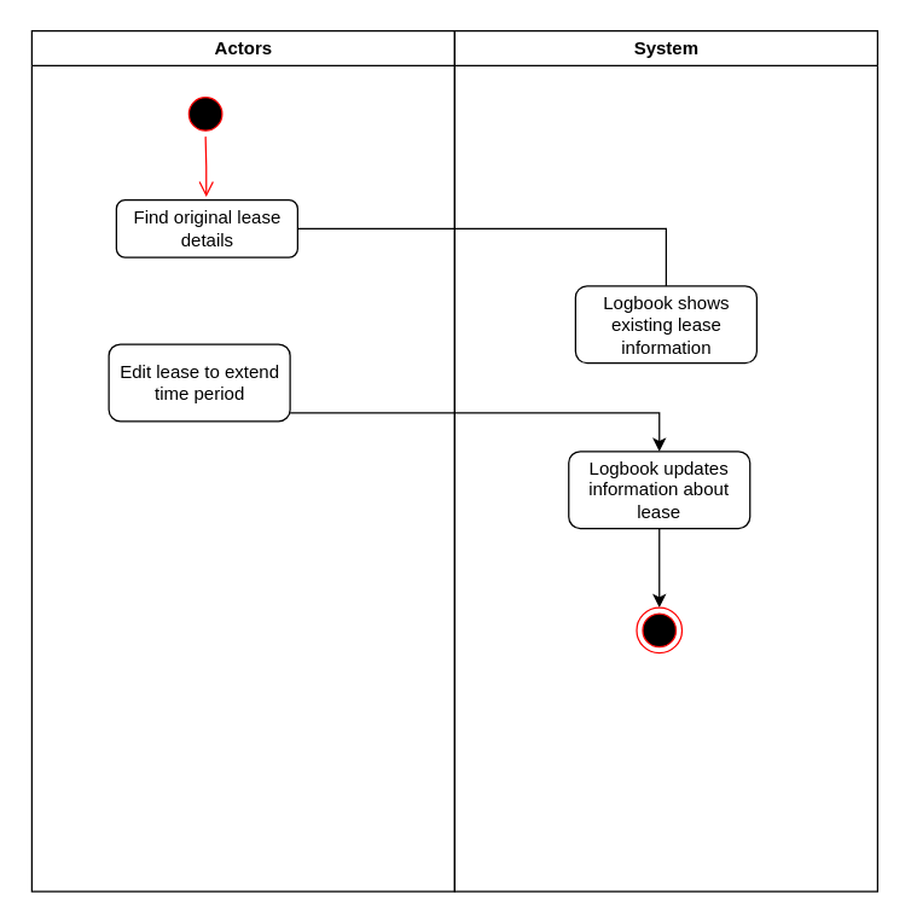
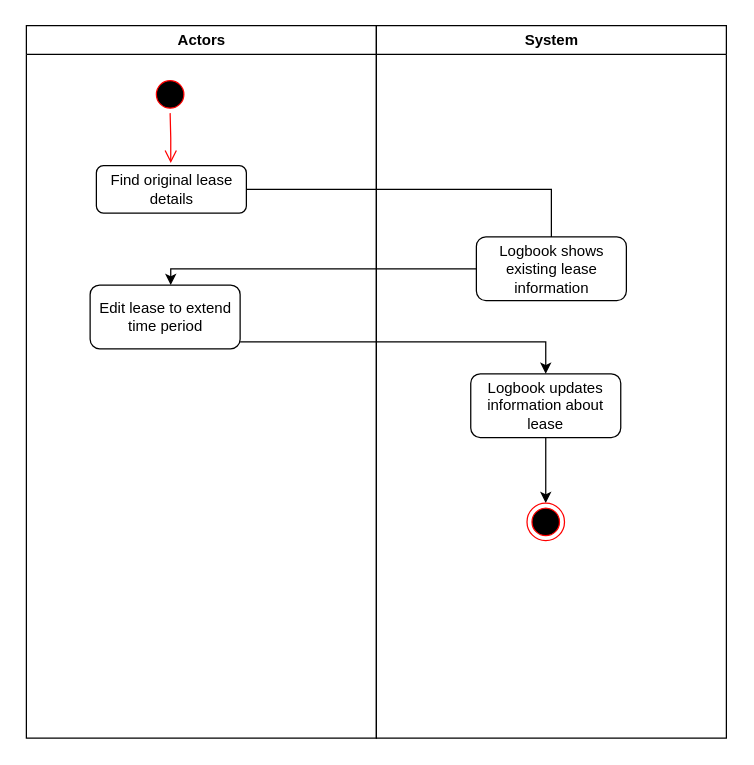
  <mxCell id="0" />
  <mxCell id="1" parent="0" />
  <mxCell id="2" value="Actors" style="swimlane;whiteSpace=wrap" parent="1" vertex="1"><mxGeometry x="20.5" y="20" width="280" height="570" as="geometry" /></mxCell>
  <mxCell id="3" value="" style="ellipse;shape=startState;fillColor=#000000;strokeColor=#ff0000;" parent="2" vertex="1"><mxGeometry x="100" y="40" width="30" height="30" as="geometry" /></mxCell>
  <mxCell id="4" value="" style="edgeStyle=elbowEdgeStyle;elbow=horizontal;verticalAlign=bottom;endArrow=open;endSize=8;strokeColor=#FF0000;endFill=1;rounded=0" parent="2" source="3" edge="1"><mxGeometry x="100" y="40" as="geometry"><mxPoint x="115.5" y="110" as="targetPoint" /></mxGeometry></mxCell>
  <mxCell id="5" value="Find original lease details" style="rounded=1;whiteSpace=wrap;html=1;" vertex="1" parent="2"><mxGeometry x="56" y="112" width="120" height="38" as="geometry" /></mxCell>
  <mxCell id="6" value="Edit lease to extend time period" style="rounded=1;whiteSpace=wrap;html=1;" vertex="1" parent="2"><mxGeometry x="51" y="207.5" width="120" height="51" as="geometry" /></mxCell>
  <mxCell id="7" value="System" style="swimlane;whiteSpace=wrap;startSize=23;" parent="1" vertex="1"><mxGeometry x="300.5" y="20" width="280" height="570" as="geometry" /></mxCell>
  <mxCell id="8" value="Logbook shows existing lease information" style="rounded=1;whiteSpace=wrap;html=1;" vertex="1" parent="7"><mxGeometry x="80" y="169" width="120" height="51" as="geometry" /></mxCell>
  <mxCell id="9" style="edgeStyle=orthogonalEdgeStyle;rounded=0;orthogonalLoop=1;jettySize=auto;html=1;exitX=0.5;exitY=1;exitDx=0;exitDy=0;entryX=0.5;entryY=0;entryDx=0;entryDy=0;" edge="1" parent="7" source="10" target="11"><mxGeometry relative="1" as="geometry" /></mxCell>
  <mxCell id="10" value="Logbook updates information about lease" style="rounded=1;whiteSpace=wrap;html=1;" vertex="1" parent="7"><mxGeometry x="75.5" y="278.5" width="120" height="51" as="geometry" /></mxCell>
  <mxCell id="11" value="" style="ellipse;html=1;shape=endState;fillColor=#000000;strokeColor=#ff0000;" vertex="1" parent="7"><mxGeometry x="120.5" y="382" width="30" height="30" as="geometry" /></mxCell>
  <mxCell id="12" value="" style="edgeStyle=orthogonalEdgeStyle;rounded=0;orthogonalLoop=1;jettySize=auto;html=1;endArrow=none;" edge="1" parent="1" source="5" target="8"><mxGeometry relative="1" as="geometry" /></mxCell>
+ <mxCell id="13" value="" style="edgeStyle=orthogonalEdgeStyle;rounded=0;orthogonalLoop=1;jettySize=auto;html=1;" edge="1" parent="1" source="8" target="6"><mxGeometry relative="1" as="geometry"><Array as="points"><mxPoint x="136" y="215" /></Array></mxGeometry></mxCell>
  <mxCell id="14" value="" style="edgeStyle=orthogonalEdgeStyle;rounded=0;orthogonalLoop=1;jettySize=auto;html=1;" edge="1" parent="1" source="6" target="10"><mxGeometry relative="1" as="geometry"><Array as="points"><mxPoint x="436" y="273" /></Array></mxGeometry></mxCell>
